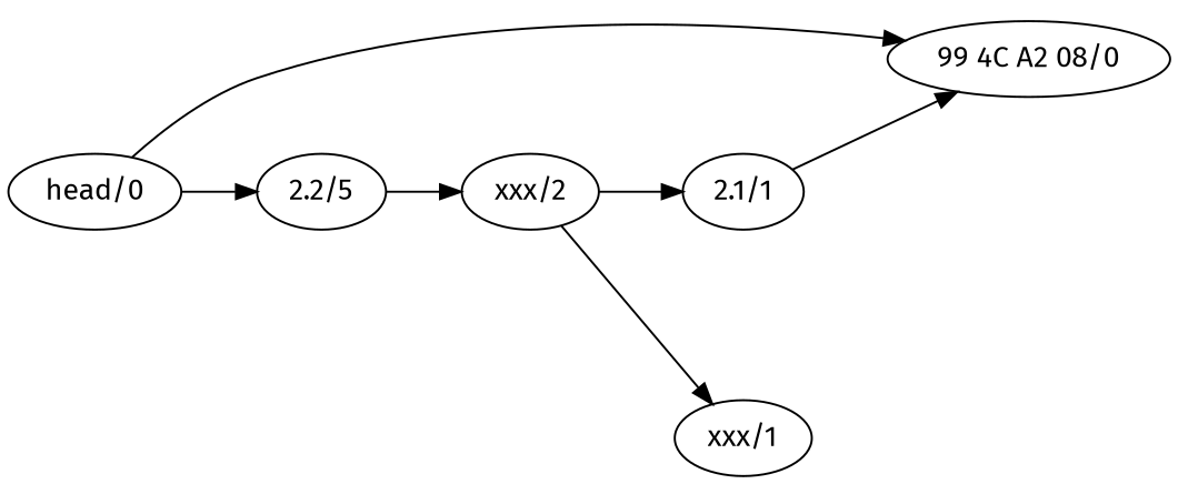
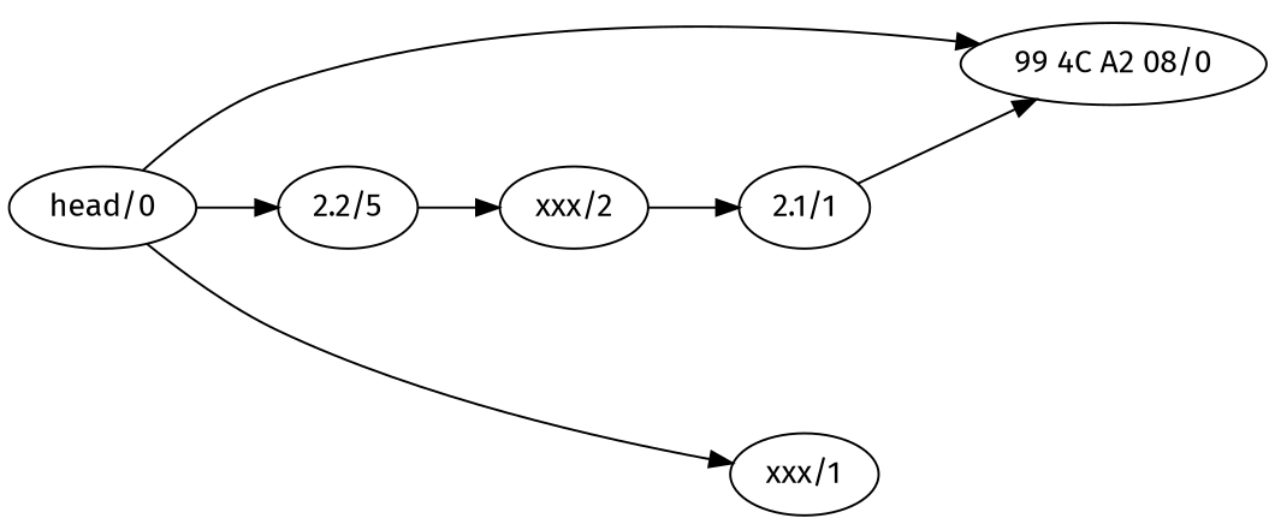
  digraph {
    fontname="Fira Sans"
    nodesep=1.0
    rankdir=LR
    node [fontname="Fira Sans"]
    edge [fontname="Fira Sans"]
    n1 [label="head/0"]
    n2 [label="2.2/5"]
    n3 [label="99 4C A2 08/0"]
    n4 [label="xxx/2"]
    n5 [label="xxx/1"]
    n6 [label="2.1/1"]
    n1 -> n2
    n1 -> n3
    n2 -> n4
-   n4 -> n5
+   n1 -> n5
    n4 -> n6
    n6 -> n3
  }
